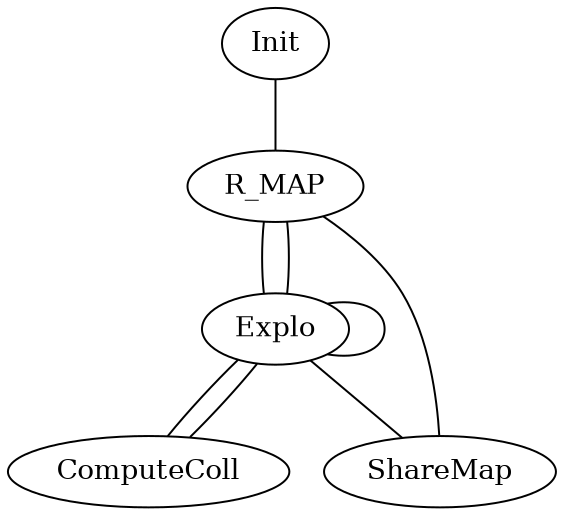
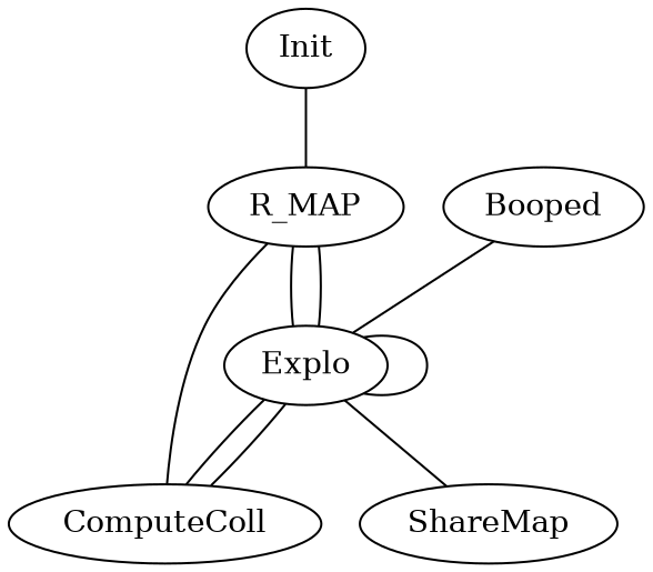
  graph {
    Init
    R_MAP
    Explo
    ShareMap
    ComputeColl
+   Booped
    Init -- R_MAP
    R_MAP -- Explo
    Explo -- R_MAP
    Explo -- Explo
    Explo -- ShareMap
    Explo -- ComputeColl
-   ShareMap -- R_MAP
+   ComputeColl -- R_MAP
    ComputeColl -- Explo
+   Booped -- Explo
  }
